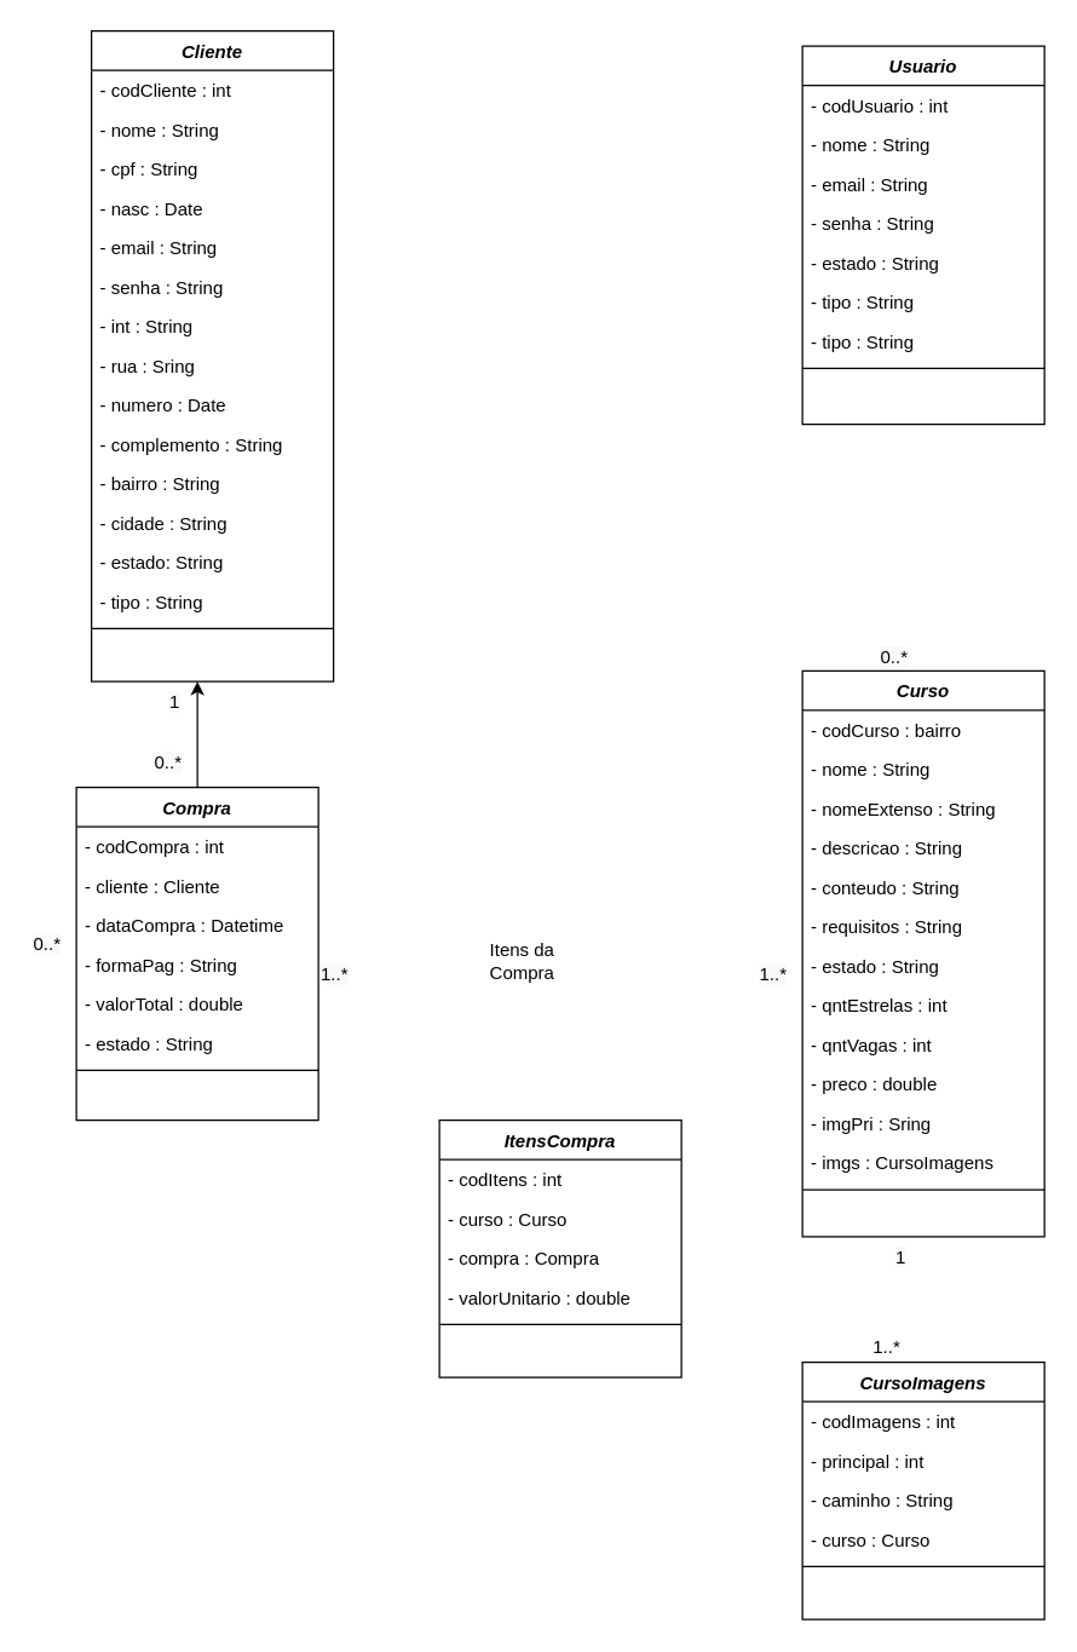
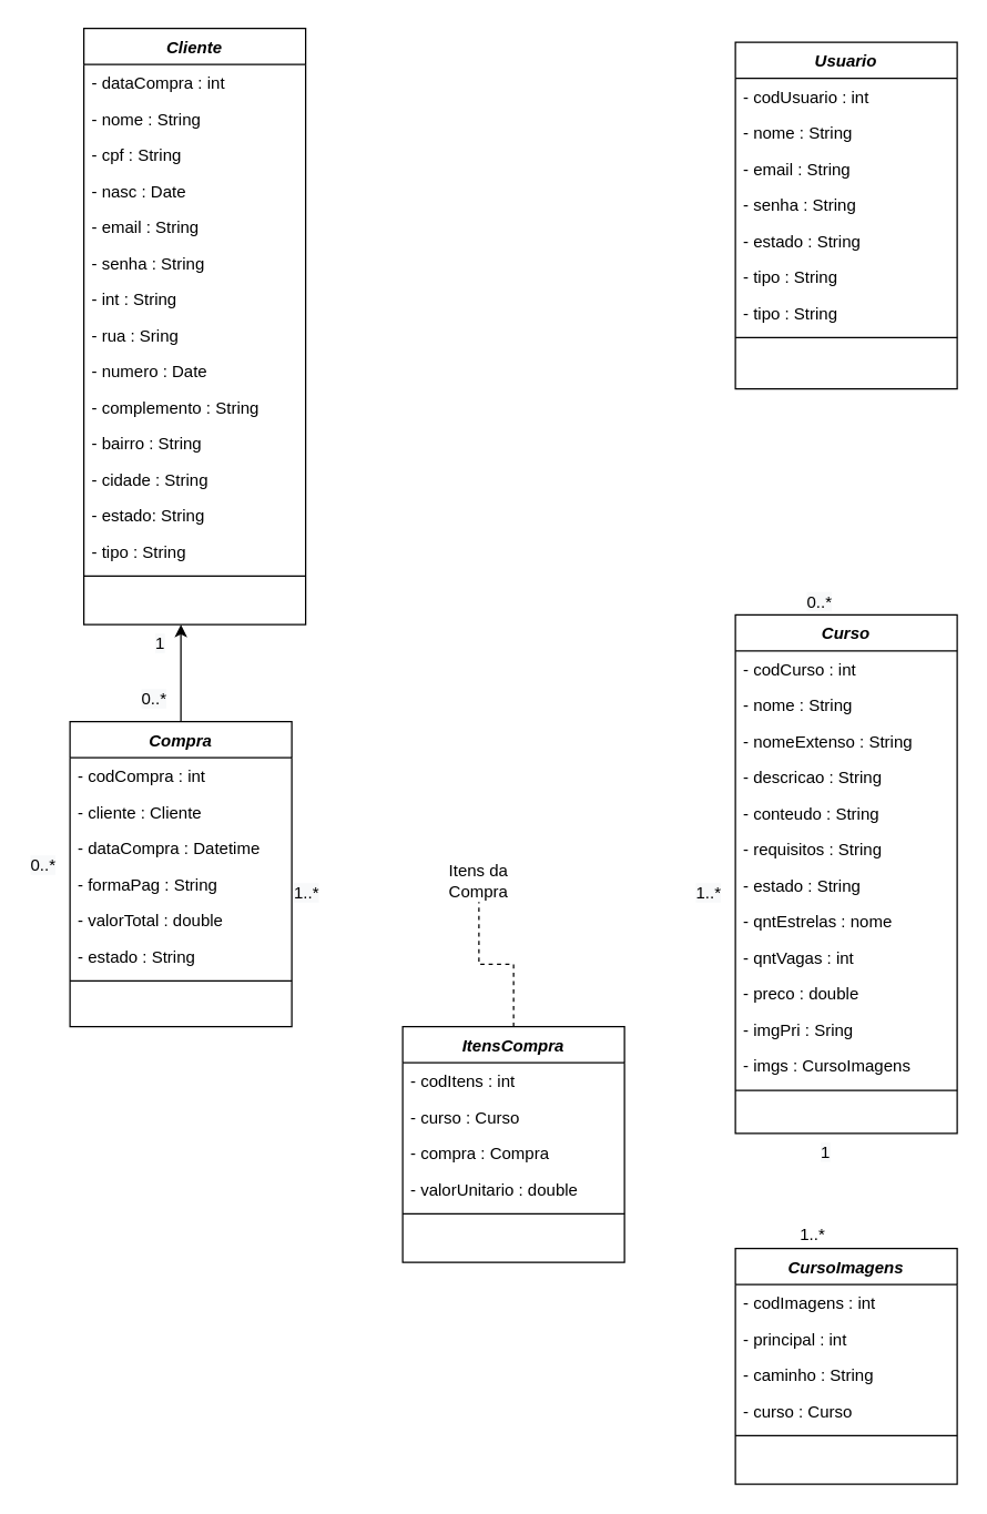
  <mxCell id="0" />
  <mxCell id="1" parent="0" />
  <mxCell id="2" value="Curso" style="swimlane;fontStyle=3;align=center;verticalAlign=top;childLayout=stackLayout;horizontal=1;startSize=26;horizontalStack=0;resizeParent=1;resizeLast=0;collapsible=1;marginBottom=0;rounded=0;shadow=0;strokeWidth=1;labelBackgroundColor=none;" parent="1" vertex="1"><mxGeometry x="530" y="443" width="160" height="374" as="geometry"><mxRectangle x="230" y="140" width="160" height="26" as="alternateBounds" /></mxGeometry></mxCell>
- <mxCell id="3" value="- codCurso : bairro" style="text;align=left;verticalAlign=top;spacingLeft=4;spacingRight=4;overflow=hidden;rotatable=0;points=[[0,0.5],[1,0.5]];portConstraint=eastwest;" parent="2" vertex="1"><mxGeometry y="26" width="160" height="26" as="geometry" /></mxCell>
+ <mxCell id="3" value="- codCurso : int" style="text;align=left;verticalAlign=top;spacingLeft=4;spacingRight=4;overflow=hidden;rotatable=0;points=[[0,0.5],[1,0.5]];portConstraint=eastwest;" parent="2" vertex="1"><mxGeometry y="26" width="160" height="26" as="geometry" /></mxCell>
  <mxCell id="4" value="- nome : String" style="text;align=left;verticalAlign=top;spacingLeft=4;spacingRight=4;overflow=hidden;rotatable=0;points=[[0,0.5],[1,0.5]];portConstraint=eastwest;rounded=0;shadow=0;html=0;" parent="2" vertex="1"><mxGeometry y="52" width="160" height="26" as="geometry" /></mxCell>
  <mxCell id="5" value="- nomeExtenso : String" style="text;align=left;verticalAlign=top;spacingLeft=4;spacingRight=4;overflow=hidden;rotatable=0;points=[[0,0.5],[1,0.5]];portConstraint=eastwest;rounded=0;shadow=0;html=0;" parent="2" vertex="1"><mxGeometry y="78" width="160" height="26" as="geometry" /></mxCell>
  <mxCell id="6" value="- descricao : String" style="text;align=left;verticalAlign=top;spacingLeft=4;spacingRight=4;overflow=hidden;rotatable=0;points=[[0,0.5],[1,0.5]];portConstraint=eastwest;" parent="2" vertex="1"><mxGeometry y="104" width="160" height="26" as="geometry" /></mxCell>
  <mxCell id="7" value="- conteudo : String" style="text;align=left;verticalAlign=top;spacingLeft=4;spacingRight=4;overflow=hidden;rotatable=0;points=[[0,0.5],[1,0.5]];portConstraint=eastwest;" parent="2" vertex="1"><mxGeometry y="130" width="160" height="26" as="geometry" /></mxCell>
  <mxCell id="8" value="- requisitos : String" style="text;align=left;verticalAlign=top;spacingLeft=4;spacingRight=4;overflow=hidden;rotatable=0;points=[[0,0.5],[1,0.5]];portConstraint=eastwest;" parent="2" vertex="1"><mxGeometry y="156" width="160" height="26" as="geometry" /></mxCell>
  <mxCell id="9" value="- estado : String" style="text;align=left;verticalAlign=top;spacingLeft=4;spacingRight=4;overflow=hidden;rotatable=0;points=[[0,0.5],[1,0.5]];portConstraint=eastwest;" parent="2" vertex="1"><mxGeometry y="182" width="160" height="26" as="geometry" /></mxCell>
- <mxCell id="10" value="- qntEstrelas : int" style="text;align=left;verticalAlign=top;spacingLeft=4;spacingRight=4;overflow=hidden;rotatable=0;points=[[0,0.5],[1,0.5]];portConstraint=eastwest;" parent="2" vertex="1"><mxGeometry y="208" width="160" height="26" as="geometry" /></mxCell>
+ <mxCell id="10" value="- qntEstrelas : nome" style="text;align=left;verticalAlign=top;spacingLeft=4;spacingRight=4;overflow=hidden;rotatable=0;points=[[0,0.5],[1,0.5]];portConstraint=eastwest;" parent="2" vertex="1"><mxGeometry y="208" width="160" height="26" as="geometry" /></mxCell>
  <mxCell id="11" value="- qntVagas : int" style="text;align=left;verticalAlign=top;spacingLeft=4;spacingRight=4;overflow=hidden;rotatable=0;points=[[0,0.5],[1,0.5]];portConstraint=eastwest;" parent="2" vertex="1"><mxGeometry y="234" width="160" height="26" as="geometry" /></mxCell>
  <mxCell id="12" value="- preco : double" style="text;align=left;verticalAlign=top;spacingLeft=4;spacingRight=4;overflow=hidden;rotatable=0;points=[[0,0.5],[1,0.5]];portConstraint=eastwest;" parent="2" vertex="1"><mxGeometry y="260" width="160" height="26" as="geometry" /></mxCell>
  <mxCell id="13" value="- imgPri : Sring" style="text;align=left;verticalAlign=top;spacingLeft=4;spacingRight=4;overflow=hidden;rotatable=0;points=[[0,0.5],[1,0.5]];portConstraint=eastwest;" parent="2" vertex="1"><mxGeometry y="286" width="160" height="26" as="geometry" /></mxCell>
  <mxCell id="14" value="- imgs : CursoImagens" style="text;align=left;verticalAlign=top;spacingLeft=4;spacingRight=4;overflow=hidden;rotatable=0;points=[[0,0.5],[1,0.5]];portConstraint=eastwest;" parent="2" vertex="1"><mxGeometry y="312" width="160" height="26" as="geometry" /></mxCell>
  <mxCell id="15" value="" style="line;html=1;strokeWidth=1;align=left;verticalAlign=middle;spacingTop=-1;spacingLeft=3;spacingRight=3;rotatable=0;labelPosition=right;points=[];portConstraint=eastwest;" parent="2" vertex="1"><mxGeometry y="338" width="160" height="10" as="geometry" /></mxCell>
  <mxCell id="16" value="CursoImagens" style="swimlane;fontStyle=3;align=center;verticalAlign=top;childLayout=stackLayout;horizontal=1;startSize=26;horizontalStack=0;resizeParent=1;resizeLast=0;collapsible=1;marginBottom=0;rounded=0;shadow=0;strokeWidth=1;labelBackgroundColor=none;" parent="1" vertex="1"><mxGeometry x="530" y="900" width="160" height="170" as="geometry"><mxRectangle x="230" y="140" width="160" height="26" as="alternateBounds" /></mxGeometry></mxCell>
  <mxCell id="17" value="- codImagens : int" style="text;align=left;verticalAlign=top;spacingLeft=4;spacingRight=4;overflow=hidden;rotatable=0;points=[[0,0.5],[1,0.5]];portConstraint=eastwest;" parent="16" vertex="1"><mxGeometry y="26" width="160" height="26" as="geometry" /></mxCell>
  <mxCell id="18" value="- principal : int" style="text;align=left;verticalAlign=top;spacingLeft=4;spacingRight=4;overflow=hidden;rotatable=0;points=[[0,0.5],[1,0.5]];portConstraint=eastwest;rounded=0;shadow=0;html=0;" parent="16" vertex="1"><mxGeometry y="52" width="160" height="26" as="geometry" /></mxCell>
  <mxCell id="19" value="- caminho : String" style="text;align=left;verticalAlign=top;spacingLeft=4;spacingRight=4;overflow=hidden;rotatable=0;points=[[0,0.5],[1,0.5]];portConstraint=eastwest;rounded=0;shadow=0;html=0;" parent="16" vertex="1"><mxGeometry y="78" width="160" height="26" as="geometry" /></mxCell>
  <mxCell id="20" value="- curso : Curso" style="text;align=left;verticalAlign=top;spacingLeft=4;spacingRight=4;overflow=hidden;rotatable=0;points=[[0,0.5],[1,0.5]];portConstraint=eastwest;" parent="16" vertex="1"><mxGeometry y="104" width="160" height="26" as="geometry" /></mxCell>
  <mxCell id="21" value="" style="line;html=1;strokeWidth=1;align=left;verticalAlign=middle;spacingTop=-1;spacingLeft=3;spacingRight=3;rotatable=0;labelPosition=right;points=[];portConstraint=eastwest;" parent="16" vertex="1"><mxGeometry y="130" width="160" height="10" as="geometry" /></mxCell>
  <mxCell id="22" value="1..*" style="resizable=0;align=left;verticalAlign=bottom;labelBackgroundColor=none;fontSize=12;" parent="1" connectable="0" vertex="1"><mxGeometry x="580" y="890" as="geometry"><mxPoint x="-5" y="8" as="offset" /></mxGeometry></mxCell>
+ <mxCell id="23" style="edgeStyle=orthogonalEdgeStyle;rounded=0;orthogonalLoop=1;jettySize=auto;html=1;endArrow=none;endFill=0;dashed=1;" parent="1" source="24" target="67" edge="1"><mxGeometry relative="1" as="geometry"><mxPoint x="370" y="630" as="targetPoint" /></mxGeometry></mxCell>
  <mxCell id="24" value="ItensCompra" style="swimlane;fontStyle=3;align=center;verticalAlign=top;childLayout=stackLayout;horizontal=1;startSize=26;horizontalStack=0;resizeParent=1;resizeLast=0;collapsible=1;marginBottom=0;rounded=0;shadow=0;strokeWidth=1;labelBackgroundColor=none;" parent="1" vertex="1"><mxGeometry x="290" y="740" width="160" height="170" as="geometry"><mxRectangle x="230" y="140" width="160" height="26" as="alternateBounds" /></mxGeometry></mxCell>
  <mxCell id="25" value="- codItens : int" style="text;align=left;verticalAlign=top;spacingLeft=4;spacingRight=4;overflow=hidden;rotatable=0;points=[[0,0.5],[1,0.5]];portConstraint=eastwest;" parent="24" vertex="1"><mxGeometry y="26" width="160" height="26" as="geometry" /></mxCell>
  <mxCell id="26" value="- curso : Curso" style="text;align=left;verticalAlign=top;spacingLeft=4;spacingRight=4;overflow=hidden;rotatable=0;points=[[0,0.5],[1,0.5]];portConstraint=eastwest;rounded=0;shadow=0;html=0;" parent="24" vertex="1"><mxGeometry y="52" width="160" height="26" as="geometry" /></mxCell>
  <mxCell id="27" value="- compra : Compra" style="text;align=left;verticalAlign=top;spacingLeft=4;spacingRight=4;overflow=hidden;rotatable=0;points=[[0,0.5],[1,0.5]];portConstraint=eastwest;rounded=0;shadow=0;html=0;" parent="24" vertex="1"><mxGeometry y="78" width="160" height="26" as="geometry" /></mxCell>
  <mxCell id="28" value="- valorUnitario : double" style="text;align=left;verticalAlign=top;spacingLeft=4;spacingRight=4;overflow=hidden;rotatable=0;points=[[0,0.5],[1,0.5]];portConstraint=eastwest;" parent="24" vertex="1"><mxGeometry y="104" width="160" height="26" as="geometry" /></mxCell>
  <mxCell id="29" value="" style="line;html=1;strokeWidth=1;align=left;verticalAlign=middle;spacingTop=-1;spacingLeft=3;spacingRight=3;rotatable=0;labelPosition=right;points=[];portConstraint=eastwest;" parent="24" vertex="1"><mxGeometry y="130" width="160" height="10" as="geometry" /></mxCell>
  <mxCell id="30" style="edgeStyle=orthogonalEdgeStyle;rounded=0;orthogonalLoop=1;jettySize=auto;html=1;" parent="1" source="31" edge="1"><mxGeometry relative="1" as="geometry"><mxPoint x="130" y="450" as="targetPoint" /></mxGeometry></mxCell>
  <mxCell id="31" value="Compra" style="swimlane;fontStyle=3;align=center;verticalAlign=top;childLayout=stackLayout;horizontal=1;startSize=26;horizontalStack=0;resizeParent=1;resizeLast=0;collapsible=1;marginBottom=0;rounded=0;shadow=0;strokeWidth=1;labelBackgroundColor=none;" parent="1" vertex="1"><mxGeometry x="50" y="520" width="160" height="220" as="geometry"><mxRectangle x="230" y="140" width="160" height="26" as="alternateBounds" /></mxGeometry></mxCell>
  <mxCell id="32" value="- codCompra : int" style="text;align=left;verticalAlign=top;spacingLeft=4;spacingRight=4;overflow=hidden;rotatable=0;points=[[0,0.5],[1,0.5]];portConstraint=eastwest;" parent="31" vertex="1"><mxGeometry y="26" width="160" height="26" as="geometry" /></mxCell>
  <mxCell id="33" value="- cliente : Cliente" style="text;align=left;verticalAlign=top;spacingLeft=4;spacingRight=4;overflow=hidden;rotatable=0;points=[[0,0.5],[1,0.5]];portConstraint=eastwest;rounded=0;shadow=0;html=0;" parent="31" vertex="1"><mxGeometry y="52" width="160" height="26" as="geometry" /></mxCell>
  <mxCell id="34" value="- dataCompra : Datetime" style="text;align=left;verticalAlign=top;spacingLeft=4;spacingRight=4;overflow=hidden;rotatable=0;points=[[0,0.5],[1,0.5]];portConstraint=eastwest;rounded=0;shadow=0;html=0;" parent="31" vertex="1"><mxGeometry y="78" width="160" height="26" as="geometry" /></mxCell>
  <mxCell id="35" value="- formaPag : String" style="text;align=left;verticalAlign=top;spacingLeft=4;spacingRight=4;overflow=hidden;rotatable=0;points=[[0,0.5],[1,0.5]];portConstraint=eastwest;" parent="31" vertex="1"><mxGeometry y="104" width="160" height="26" as="geometry" /></mxCell>
  <mxCell id="36" value="- valorTotal : double" style="text;align=left;verticalAlign=top;spacingLeft=4;spacingRight=4;overflow=hidden;rotatable=0;points=[[0,0.5],[1,0.5]];portConstraint=eastwest;" parent="31" vertex="1"><mxGeometry y="130" width="160" height="26" as="geometry" /></mxCell>
  <mxCell id="37" value="- estado : String" style="text;align=left;verticalAlign=top;spacingLeft=4;spacingRight=4;overflow=hidden;rotatable=0;points=[[0,0.5],[1,0.5]];portConstraint=eastwest;" parent="31" vertex="1"><mxGeometry y="156" width="160" height="26" as="geometry" /></mxCell>
  <mxCell id="38" value="" style="line;html=1;strokeWidth=1;align=left;verticalAlign=middle;spacingTop=-1;spacingLeft=3;spacingRight=3;rotatable=0;labelPosition=right;points=[];portConstraint=eastwest;" parent="31" vertex="1"><mxGeometry y="182" width="160" height="10" as="geometry" /></mxCell>
  <mxCell id="39" value="Cliente" style="swimlane;fontStyle=3;align=center;verticalAlign=top;childLayout=stackLayout;horizontal=1;startSize=26;horizontalStack=0;resizeParent=1;resizeLast=0;collapsible=1;marginBottom=0;rounded=0;shadow=0;strokeWidth=1;labelBackgroundColor=none;" parent="1" vertex="1"><mxGeometry x="60" y="20" width="160" height="430" as="geometry"><mxRectangle x="230" y="140" width="160" height="26" as="alternateBounds" /></mxGeometry></mxCell>
- <mxCell id="40" value="- codCliente : int" style="text;align=left;verticalAlign=top;spacingLeft=4;spacingRight=4;overflow=hidden;rotatable=0;points=[[0,0.5],[1,0.5]];portConstraint=eastwest;" parent="39" vertex="1"><mxGeometry y="26" width="160" height="26" as="geometry" /></mxCell>
+ <mxCell id="40" value="- dataCompra : int" style="text;align=left;verticalAlign=top;spacingLeft=4;spacingRight=4;overflow=hidden;rotatable=0;points=[[0,0.5],[1,0.5]];portConstraint=eastwest;" parent="39" vertex="1"><mxGeometry y="26" width="160" height="26" as="geometry" /></mxCell>
  <mxCell id="41" value="- nome : String" style="text;align=left;verticalAlign=top;spacingLeft=4;spacingRight=4;overflow=hidden;rotatable=0;points=[[0,0.5],[1,0.5]];portConstraint=eastwest;rounded=0;shadow=0;html=0;" parent="39" vertex="1"><mxGeometry y="52" width="160" height="26" as="geometry" /></mxCell>
  <mxCell id="42" value="- cpf : String" style="text;align=left;verticalAlign=top;spacingLeft=4;spacingRight=4;overflow=hidden;rotatable=0;points=[[0,0.5],[1,0.5]];portConstraint=eastwest;rounded=0;shadow=0;html=0;" parent="39" vertex="1"><mxGeometry y="78" width="160" height="26" as="geometry" /></mxCell>
  <mxCell id="43" value="- nasc : Date" style="text;align=left;verticalAlign=top;spacingLeft=4;spacingRight=4;overflow=hidden;rotatable=0;points=[[0,0.5],[1,0.5]];portConstraint=eastwest;" parent="39" vertex="1"><mxGeometry y="104" width="160" height="26" as="geometry" /></mxCell>
  <mxCell id="44" value="- email : String" style="text;align=left;verticalAlign=top;spacingLeft=4;spacingRight=4;overflow=hidden;rotatable=0;points=[[0,0.5],[1,0.5]];portConstraint=eastwest;" parent="39" vertex="1"><mxGeometry y="130" width="160" height="26" as="geometry" /></mxCell>
  <mxCell id="45" value="- senha : String" style="text;align=left;verticalAlign=top;spacingLeft=4;spacingRight=4;overflow=hidden;rotatable=0;points=[[0,0.5],[1,0.5]];portConstraint=eastwest;" parent="39" vertex="1"><mxGeometry y="156" width="160" height="26" as="geometry" /></mxCell>
  <mxCell id="46" value="- int : String" style="text;align=left;verticalAlign=top;spacingLeft=4;spacingRight=4;overflow=hidden;rotatable=0;points=[[0,0.5],[1,0.5]];portConstraint=eastwest;" parent="39" vertex="1"><mxGeometry y="182" width="160" height="26" as="geometry" /></mxCell>
  <mxCell id="47" value="- rua : Sring" style="text;align=left;verticalAlign=top;spacingLeft=4;spacingRight=4;overflow=hidden;rotatable=0;points=[[0,0.5],[1,0.5]];portConstraint=eastwest;" parent="39" vertex="1"><mxGeometry y="208" width="160" height="26" as="geometry" /></mxCell>
  <mxCell id="48" value="- numero : Date" style="text;align=left;verticalAlign=top;spacingLeft=4;spacingRight=4;overflow=hidden;rotatable=0;points=[[0,0.5],[1,0.5]];portConstraint=eastwest;" parent="39" vertex="1"><mxGeometry y="234" width="160" height="26" as="geometry" /></mxCell>
  <mxCell id="49" value="- complemento : String" style="text;align=left;verticalAlign=top;spacingLeft=4;spacingRight=4;overflow=hidden;rotatable=0;points=[[0,0.5],[1,0.5]];portConstraint=eastwest;" parent="39" vertex="1"><mxGeometry y="260" width="160" height="26" as="geometry" /></mxCell>
  <mxCell id="50" value="- bairro : String" style="text;align=left;verticalAlign=top;spacingLeft=4;spacingRight=4;overflow=hidden;rotatable=0;points=[[0,0.5],[1,0.5]];portConstraint=eastwest;" parent="39" vertex="1"><mxGeometry y="286" width="160" height="26" as="geometry" /></mxCell>
  <mxCell id="51" value="- cidade : String" style="text;align=left;verticalAlign=top;spacingLeft=4;spacingRight=4;overflow=hidden;rotatable=0;points=[[0,0.5],[1,0.5]];portConstraint=eastwest;" parent="39" vertex="1"><mxGeometry y="312" width="160" height="26" as="geometry" /></mxCell>
  <mxCell id="52" value="- estado: String" style="text;align=left;verticalAlign=top;spacingLeft=4;spacingRight=4;overflow=hidden;rotatable=0;points=[[0,0.5],[1,0.5]];portConstraint=eastwest;" parent="39" vertex="1"><mxGeometry y="338" width="160" height="26" as="geometry" /></mxCell>
  <mxCell id="53" value="- tipo : String" style="text;align=left;verticalAlign=top;spacingLeft=4;spacingRight=4;overflow=hidden;rotatable=0;points=[[0,0.5],[1,0.5]];portConstraint=eastwest;" parent="39" vertex="1"><mxGeometry y="364" width="160" height="26" as="geometry" /></mxCell>
  <mxCell id="54" value="" style="line;html=1;strokeWidth=1;align=left;verticalAlign=middle;spacingTop=-1;spacingLeft=3;spacingRight=3;rotatable=0;labelPosition=right;points=[];portConstraint=eastwest;" parent="39" vertex="1"><mxGeometry y="390" width="160" height="10" as="geometry" /></mxCell>
  <mxCell id="55" value="Usuario" style="swimlane;fontStyle=3;align=center;verticalAlign=top;childLayout=stackLayout;horizontal=1;startSize=26;horizontalStack=0;resizeParent=1;resizeLast=0;collapsible=1;marginBottom=0;rounded=0;shadow=0;strokeWidth=1;labelBackgroundColor=none;" parent="1" vertex="1"><mxGeometry x="530" y="30" width="160" height="250" as="geometry"><mxRectangle x="230" y="140" width="160" height="26" as="alternateBounds" /></mxGeometry></mxCell>
  <mxCell id="56" value="- codUsuario : int" style="text;align=left;verticalAlign=top;spacingLeft=4;spacingRight=4;overflow=hidden;rotatable=0;points=[[0,0.5],[1,0.5]];portConstraint=eastwest;" parent="55" vertex="1"><mxGeometry y="26" width="160" height="26" as="geometry" /></mxCell>
  <mxCell id="57" value="- nome : String" style="text;align=left;verticalAlign=top;spacingLeft=4;spacingRight=4;overflow=hidden;rotatable=0;points=[[0,0.5],[1,0.5]];portConstraint=eastwest;rounded=0;shadow=0;html=0;" parent="55" vertex="1"><mxGeometry y="52" width="160" height="26" as="geometry" /></mxCell>
  <mxCell id="58" value="- email : String" style="text;align=left;verticalAlign=top;spacingLeft=4;spacingRight=4;overflow=hidden;rotatable=0;points=[[0,0.5],[1,0.5]];portConstraint=eastwest;rounded=0;shadow=0;html=0;" parent="55" vertex="1"><mxGeometry y="78" width="160" height="26" as="geometry" /></mxCell>
  <mxCell id="59" value="- senha : String" style="text;align=left;verticalAlign=top;spacingLeft=4;spacingRight=4;overflow=hidden;rotatable=0;points=[[0,0.5],[1,0.5]];portConstraint=eastwest;" parent="55" vertex="1"><mxGeometry y="104" width="160" height="26" as="geometry" /></mxCell>
  <mxCell id="60" value="- estado : String" style="text;align=left;verticalAlign=top;spacingLeft=4;spacingRight=4;overflow=hidden;rotatable=0;points=[[0,0.5],[1,0.5]];portConstraint=eastwest;" parent="55" vertex="1"><mxGeometry y="130" width="160" height="26" as="geometry" /></mxCell>
  <mxCell id="61" value="- tipo : String" style="text;align=left;verticalAlign=top;spacingLeft=4;spacingRight=4;overflow=hidden;rotatable=0;points=[[0,0.5],[1,0.5]];portConstraint=eastwest;" parent="55" vertex="1"><mxGeometry y="156" width="160" height="26" as="geometry" /></mxCell>
  <mxCell id="62" value="- tipo : String" style="text;align=left;verticalAlign=top;spacingLeft=4;spacingRight=4;overflow=hidden;rotatable=0;points=[[0,0.5],[1,0.5]];portConstraint=eastwest;" parent="55" vertex="1"><mxGeometry y="182" width="160" height="26" as="geometry" /></mxCell>
  <mxCell id="63" value="" style="line;html=1;strokeWidth=1;align=left;verticalAlign=middle;spacingTop=-1;spacingLeft=3;spacingRight=3;rotatable=0;labelPosition=right;points=[];portConstraint=eastwest;" parent="55" vertex="1"><mxGeometry y="208" width="160" height="10" as="geometry" /></mxCell>
  <mxCell id="64" value="&lt;span style=&quot;color: rgb(0 , 0 , 0) ; font-family: &amp;#34;helvetica&amp;#34; ; font-size: 12px ; font-style: normal ; font-weight: 400 ; letter-spacing: normal ; text-align: left ; text-indent: 0px ; text-transform: none ; word-spacing: 0px ; background-color: rgb(248 , 249 , 250) ; display: inline ; float: none&quot;&gt;0..*&lt;/span&gt;" style="text;whiteSpace=wrap;html=1;" parent="1" vertex="1"><mxGeometry x="100" y="490" width="40" height="30" as="geometry" /></mxCell>
  <mxCell id="65" value="&lt;span style=&quot;color: rgb(0 , 0 , 0) ; font-family: &amp;#34;helvetica&amp;#34; ; font-size: 12px ; font-style: normal ; font-weight: 400 ; letter-spacing: normal ; text-align: left ; text-indent: 0px ; text-transform: none ; word-spacing: 0px ; background-color: rgb(248 , 249 , 250) ; display: inline ; float: none&quot;&gt;1&lt;/span&gt;" style="text;whiteSpace=wrap;html=1;" parent="1" vertex="1"><mxGeometry x="590" y="817" width="40" height="30" as="geometry" /></mxCell>
  <mxCell id="66" value="&lt;span style=&quot;color: rgb(0 , 0 , 0) ; font-family: &amp;#34;helvetica&amp;#34; ; font-size: 12px ; font-style: normal ; font-weight: 400 ; letter-spacing: normal ; text-align: left ; text-indent: 0px ; text-transform: none ; word-spacing: 0px ; background-color: rgb(248 , 249 , 250) ; display: inline ; float: none&quot;&gt;1&lt;/span&gt;" style="text;whiteSpace=wrap;html=1;" parent="1" vertex="1"><mxGeometry x="110" y="450" width="40" height="30" as="geometry" /></mxCell>
  <mxCell id="67" value="Itens da Compra" style="text;html=1;strokeColor=none;fillColor=none;align=center;verticalAlign=middle;whiteSpace=wrap;rounded=0;labelBackgroundColor=none;" parent="1" vertex="1"><mxGeometry x="305" y="620" width="80" height="30" as="geometry" /></mxCell>
  <mxCell id="68" value="&lt;span style=&quot;color: rgb(0 , 0 , 0) ; font-family: &amp;#34;helvetica&amp;#34; ; font-size: 12px ; font-style: normal ; font-weight: 400 ; letter-spacing: normal ; text-align: left ; text-indent: 0px ; text-transform: none ; word-spacing: 0px ; background-color: rgb(248 , 249 , 250) ; display: inline ; float: none&quot;&gt;1..*&lt;/span&gt;" style="text;whiteSpace=wrap;html=1;" parent="1" vertex="1"><mxGeometry x="210" y="630" width="40" height="30" as="geometry" /></mxCell>
  <mxCell id="69" value="&lt;span style=&quot;color: rgb(0 , 0 , 0) ; font-family: &amp;#34;helvetica&amp;#34; ; font-size: 12px ; font-style: normal ; font-weight: 400 ; letter-spacing: normal ; text-align: left ; text-indent: 0px ; text-transform: none ; word-spacing: 0px ; background-color: rgb(248 , 249 , 250) ; display: inline ; float: none&quot;&gt;1..*&lt;/span&gt;" style="text;whiteSpace=wrap;html=1;" parent="1" vertex="1"><mxGeometry x="500" y="630" width="40" height="30" as="geometry" /></mxCell>
  <mxCell id="70" value="&lt;span style=&quot;color: rgb(0, 0, 0); font-family: helvetica; font-size: 12px; font-style: normal; font-weight: 400; letter-spacing: normal; text-align: left; text-indent: 0px; text-transform: none; word-spacing: 0px; background-color: rgb(248, 249, 250); display: inline; float: none;&quot;&gt;0..*&lt;/span&gt;" style="text;whiteSpace=wrap;html=1;" vertex="1" parent="1"><mxGeometry x="20" y="610" width="40" height="30" as="geometry" /></mxCell>
  <mxCell id="71" value="&lt;span style=&quot;color: rgb(0, 0, 0); font-family: helvetica; font-size: 12px; font-style: normal; font-weight: 400; letter-spacing: normal; text-align: left; text-indent: 0px; text-transform: none; word-spacing: 0px; background-color: rgb(248, 249, 250); display: inline; float: none;&quot;&gt;0..*&lt;/span&gt;" style="text;whiteSpace=wrap;html=1;" vertex="1" parent="1"><mxGeometry x="580" y="420" width="40" height="30" as="geometry" /></mxCell>
